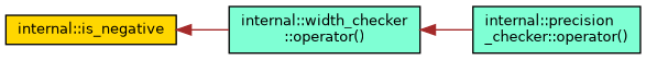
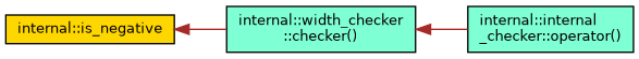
  digraph {
    rankdir=LR
    node [color=black fillcolor=aquamarine fontname=Helvetica fontsize=10 shape=record style=filled]
    edge [color=brown dir=back fontname=Helvetica fontsize=10 labelfontname=Helvetica labelfontsize=10 style=solid]
    n1 [fillcolor=gold fontcolor=black height=0.2 label="internal::is_negative" width=0.4]
-   n2 [height=0.2 label="internal::width_checker\l::operator()" width=0.4]
-   n3 [height=0.2 label="internal::precision\l_checker::operator()" width=0.4]
+   n2 [height=0.2 label="internal::width_checker\l::checker()" width=0.4]
+   n3 [height=0.2 label="internal::internal\l_checker::operator()" width=0.4]
    n1 -> n2
    n2 -> n3
  }
